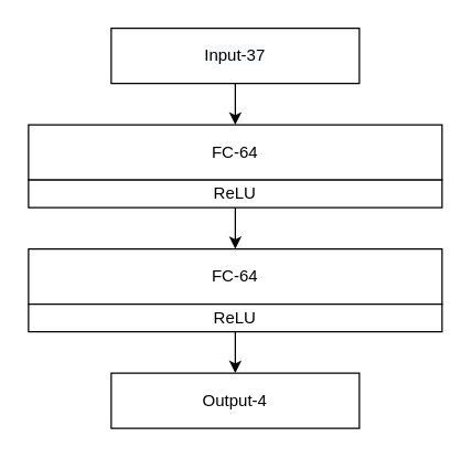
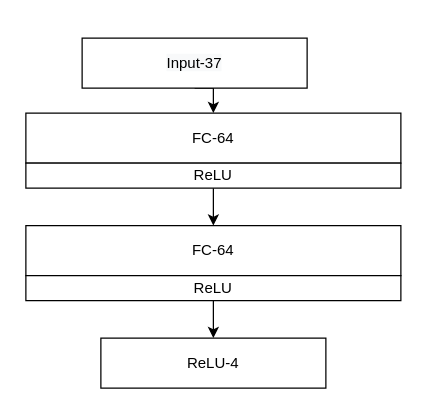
  <mxCell id="0" />
  <mxCell id="1" parent="0" />
  <mxCell id="2" value="FC-64" style="rounded=0;whiteSpace=wrap;html=1;" parent="1" vertex="1"><mxGeometry x="20" y="90" width="300" height="40" as="geometry" /></mxCell>
  <mxCell id="3" style="edgeStyle=orthogonalEdgeStyle;rounded=0;orthogonalLoop=1;jettySize=auto;html=1;exitX=0.5;exitY=1;exitDx=0;exitDy=0;entryX=0.5;entryY=0;entryDx=0;entryDy=0;strokeWidth=1;" parent="1" source="4" target="5" edge="1"><mxGeometry relative="1" as="geometry" /></mxCell>
  <mxCell id="4" value="ReLU" style="rounded=0;whiteSpace=wrap;html=1;" parent="1" vertex="1"><mxGeometry x="20" y="130" width="300" height="20" as="geometry" /></mxCell>
  <mxCell id="5" value="FC-64" style="rounded=0;whiteSpace=wrap;html=1;" parent="1" vertex="1"><mxGeometry x="20" y="180" width="300" height="40" as="geometry" /></mxCell>
  <mxCell id="6" style="edgeStyle=orthogonalEdgeStyle;rounded=0;orthogonalLoop=1;jettySize=auto;html=1;exitX=0.5;exitY=1;exitDx=0;exitDy=0;entryX=0.5;entryY=0;entryDx=0;entryDy=0;strokeWidth=1;" parent="1" source="7" target="8" edge="1"><mxGeometry relative="1" as="geometry"><mxPoint x="170" y="275" as="targetPoint" /></mxGeometry></mxCell>
  <mxCell id="7" value="ReLU" style="rounded=0;whiteSpace=wrap;html=1;" parent="1" vertex="1"><mxGeometry x="20" y="220" width="300" height="20" as="geometry" /></mxCell>
- <mxCell id="8" value="Output-4" style="rounded=0;whiteSpace=wrap;html=1;" parent="1" vertex="1"><mxGeometry x="80" y="270" width="180" height="40" as="geometry" /></mxCell>
+ <mxCell id="8" value="ReLU-4" style="rounded=0;whiteSpace=wrap;html=1;" parent="1" vertex="1"><mxGeometry x="80" y="270" width="180" height="40" as="geometry" /></mxCell>
  <mxCell id="9" style="edgeStyle=orthogonalEdgeStyle;rounded=0;orthogonalLoop=1;jettySize=auto;html=1;exitX=0.5;exitY=1;exitDx=0;exitDy=0;entryX=0.5;entryY=0;entryDx=0;entryDy=0;strokeWidth=1;" parent="1" source="10" target="2" edge="1"><mxGeometry relative="1" as="geometry" /></mxCell>
- <mxCell id="10" value="&lt;span style=&quot;color: rgb(0 , 0 , 0) ; font-family: &amp;#34;helvetica&amp;#34; ; font-size: 12px ; font-style: normal ; font-weight: 400 ; letter-spacing: normal ; text-align: center ; text-indent: 0px ; text-transform: none ; word-spacing: 0px ; background-color: rgb(248 , 249 , 250) ; display: inline ; float: none&quot;&gt;Input-37&lt;/span&gt;" style="rounded=0;whiteSpace=wrap;html=1;" parent="1" vertex="1"><mxGeometry x="80" y="20" width="180" height="40" as="geometry" /></mxCell>
+ <mxCell id="10" value="&lt;span style=&quot;color: rgb(0 , 0 , 0) ; font-family: &amp;#34;helvetica&amp;#34; ; font-size: 12px ; font-style: normal ; font-weight: 400 ; letter-spacing: normal ; text-align: center ; text-indent: 0px ; text-transform: none ; word-spacing: 0px ; background-color: rgb(248 , 249 , 250) ; display: inline ; float: none&quot;&gt;Input-37&lt;/span&gt;" style="rounded=0;whiteSpace=wrap;html=1;" parent="1" vertex="1"><mxGeometry x="65" y="30" width="180" height="40" as="geometry" /></mxCell>
